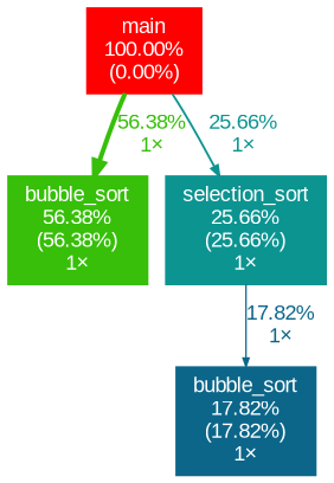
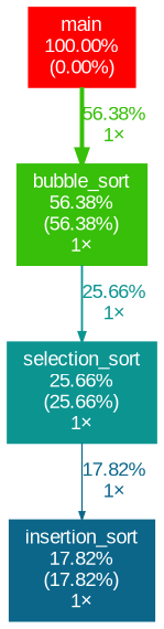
  digraph {
    fontname=Arial
    nodesep=0.125
    ranksep=0.25
    node [fontcolor="#ffffff" fontname=Arial fontsize=10.00 shape=box style=filled]
    edge [fontname=Arial fontsize=10.00]
    n1 [color="#ff0000" height=0 label="main\n100.00%\n(0.00%)" width=0]
    n2 [color="#37bf09" height=0 label="bubble_sort\n56.38%\n(56.38%)\n1×" width=0]
    n3 [color="#0c9491" height=0 label="selection_sort\n25.66%\n(25.66%)\n1×" width=0]
-   n4 [color="#0c668a" height=0 label="bubble_sort\n17.82%\n(17.82%)\n1×" width=0]
+   n4 [color="#0c668a" height=0 label="insertion_sort\n17.82%\n(17.82%)\n1×" width=0]
    n1 -> n2 [arrowsize=0.75 color="#37bf09" fontcolor="#37bf09" label="56.38%\n1×" labeldistance=2.26 penwidth=2.26]
-   n1 -> n3 [arrowsize=0.51 color="#0c9491" fontcolor="#0c9491" label="25.66%\n1×" labeldistance=1.03 penwidth=1.03]
+   n2 -> n3 [arrowsize=0.51 color="#0c9491" fontcolor="#0c9491" label="25.66%\n1×" labeldistance=1.03 penwidth=1.03]
    n3 -> n4 [arrowsize=0.42 color="#0c668a" fontcolor="#0c668a" label="17.82%\n1×" labeldistance=0.71 penwidth=0.71]
  }
